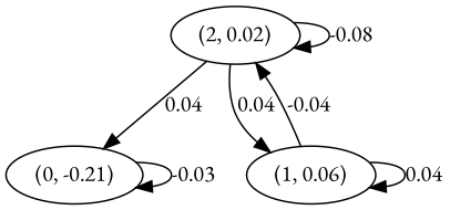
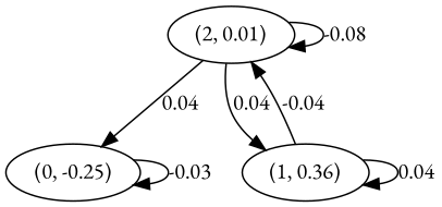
  digraph {
    fontname="EB Garamond"
    node [fontname="EB Garamond"]
    edge [fontname="EB Garamond"]
-   n1 [label="(0, -0.21)"]
-   n2 [label="(2, 0.02)"]
-   n3 [label="(1, 0.06)"]
+   n1 [label="(0, -0.25)"]
+   n2 [label="(2, 0.01)"]
+   n3 [label="(1, 0.36)"]
    n1 -> n1 [label=-0.03]
    n2 -> n1 [label=0.04]
    n2 -> n2 [label=-0.08]
    n2 -> n3 [label=0.04]
    n3 -> n2 [label=-0.04]
    n3 -> n3 [label=0.04]
  }
